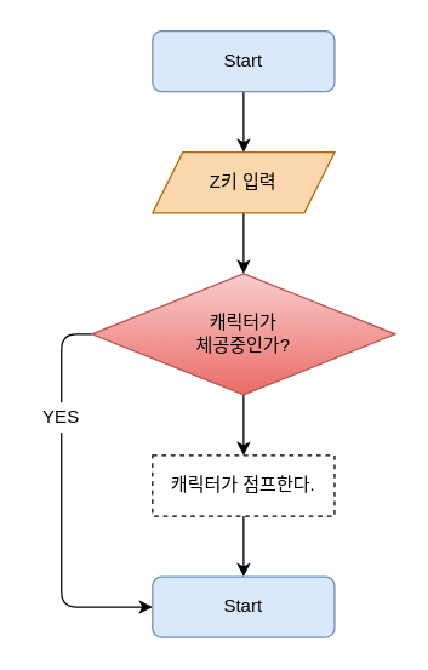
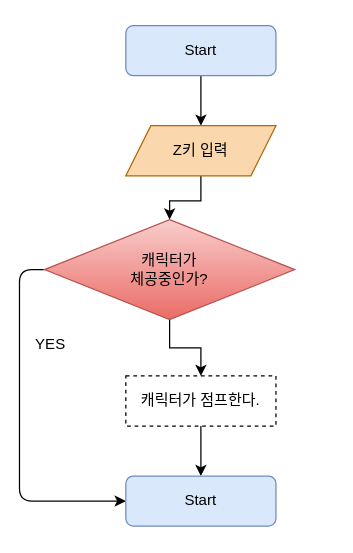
  <mxCell id="0" />
  <mxCell id="1" parent="0" />
  <mxCell id="2" style="edgeStyle=orthogonalEdgeStyle;rounded=0;orthogonalLoop=1;jettySize=auto;html=1;exitX=0.5;exitY=1;exitDx=0;exitDy=0;entryX=0.5;entryY=0;entryDx=0;entryDy=0;" edge="1" parent="1" source="3" target="5"><mxGeometry relative="1" as="geometry" /></mxCell>
  <mxCell id="3" value="Start" style="rounded=1;whiteSpace=wrap;html=1;fillColor=#dae8fc;strokeColor=#6c8ebf;" vertex="1" parent="1"><mxGeometry x="100" y="20" width="120" height="40" as="geometry" /></mxCell>
  <mxCell id="4" style="edgeStyle=orthogonalEdgeStyle;rounded=0;orthogonalLoop=1;jettySize=auto;html=1;exitX=0.5;exitY=1;exitDx=0;exitDy=0;" edge="1" parent="1" source="5" target="8"><mxGeometry relative="1" as="geometry" /></mxCell>
  <mxCell id="5" value="Z키 입력" style="shape=parallelogram;perimeter=parallelogramPerimeter;whiteSpace=wrap;html=1;fixedSize=1;fillColor=#fad7ac;strokeColor=#b46504;" vertex="1" parent="1"><mxGeometry x="100" y="100" width="120" height="40" as="geometry" /></mxCell>
  <mxCell id="6" style="edgeStyle=orthogonalEdgeStyle;rounded=0;orthogonalLoop=1;jettySize=auto;html=1;exitX=0.5;exitY=1;exitDx=0;exitDy=0;entryX=0.5;entryY=0;entryDx=0;entryDy=0;" edge="1" parent="1" source="8" target="10"><mxGeometry relative="1" as="geometry" /></mxCell>
  <mxCell id="7" style="edgeStyle=orthogonalEdgeStyle;rounded=1;orthogonalLoop=1;jettySize=auto;html=1;exitX=0;exitY=0.5;exitDx=0;exitDy=0;entryX=0;entryY=0.5;entryDx=0;entryDy=0;" edge="1" parent="1" source="8" target="11"><mxGeometry relative="1" as="geometry" /></mxCell>
- <mxCell id="8" value="캐릭터가&lt;br&gt;체공중인가?" style="rhombus;whiteSpace=wrap;html=1;gradientColor=#ea6b66;fillColor=#f8cecc;strokeColor=#b85450;" vertex="1" parent="1"><mxGeometry x="60" y="180" width="200" height="80" as="geometry" /></mxCell>
+ <mxCell id="8" value="캐릭터가&lt;br&gt;체공중인가?" style="rhombus;whiteSpace=wrap;html=1;gradientColor=#ea6b66;fillColor=#f8cecc;strokeColor=#b85450;" vertex="1" parent="1"><mxGeometry x="35" y="175" width="200" height="80" as="geometry" /></mxCell>
  <mxCell id="9" style="edgeStyle=orthogonalEdgeStyle;rounded=0;orthogonalLoop=1;jettySize=auto;html=1;exitX=0.5;exitY=1;exitDx=0;exitDy=0;entryX=0.5;entryY=0;entryDx=0;entryDy=0;" edge="1" parent="1" source="10" target="11"><mxGeometry relative="1" as="geometry" /></mxCell>
  <mxCell id="10" value="캐릭터가 점프한다." style="rounded=0;whiteSpace=wrap;html=1;dashed=1;" vertex="1" parent="1"><mxGeometry x="100" y="300" width="120" height="40" as="geometry" /></mxCell>
  <mxCell id="11" value="Start" style="rounded=1;whiteSpace=wrap;html=1;fillColor=#dae8fc;strokeColor=#6c8ebf;" vertex="1" parent="1"><mxGeometry x="100" y="380" width="120" height="40" as="geometry" /></mxCell>
  <mxCell id="12" value="YES" style="text;html=1;strokeColor=none;align=center;verticalAlign=middle;whiteSpace=wrap;rounded=0;fillColor=#ffffff;" vertex="1" parent="1"><mxGeometry x="20" y="265" width="40" height="20" as="geometry" /></mxCell>
